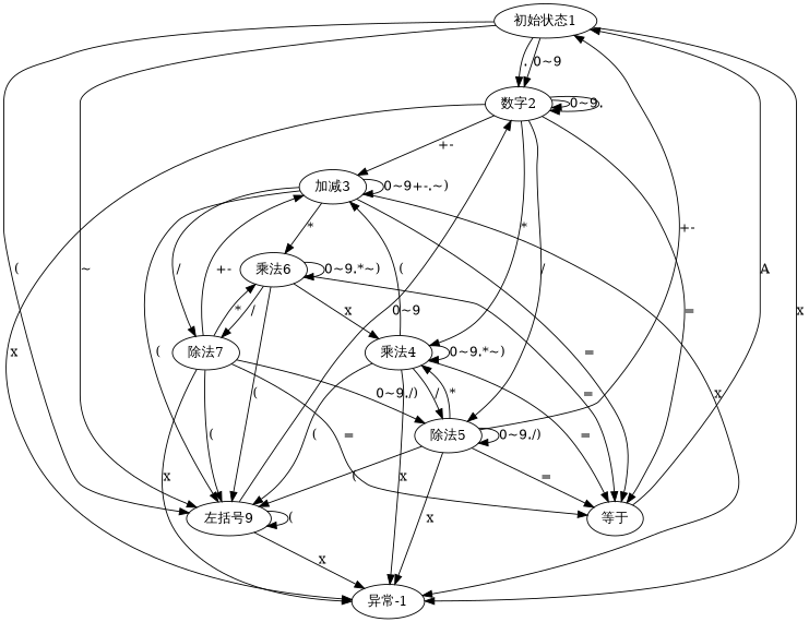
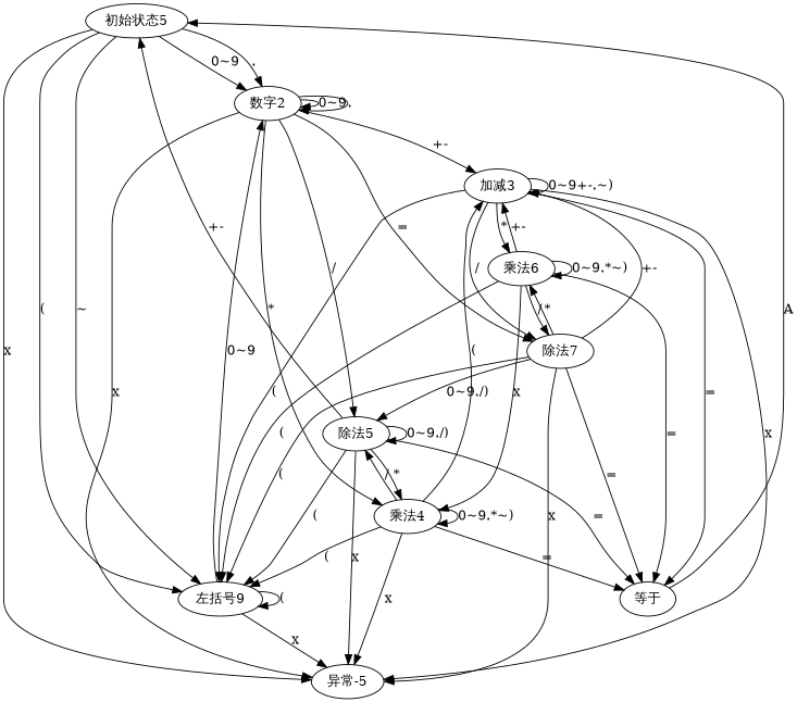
  digraph {
-   "初始状态1"
+   "初始状态1" [label="初始状态5"]
    "数字2"
    "左括号9"
-   "异常-1"
+   "异常-1" [label="异常-5"]
    "加减3"
    "乘法4"
    "除法5"
    "等于"
    "乘法6"
    "除法7"
    "初始状态1" -> "数字2" [label="0~9"]
    "初始状态1" -> "数字2" [label="."]
    "初始状态1" -> "左括号9" [label="("]
    "初始状态1" -> "左括号9" [label="~"]
    "初始状态1" -> "异常-1" [label=x]
    "数字2" -> "数字2" [label="0~9"]
    "数字2" -> "数字2" [label="."]
    "数字2" -> "异常-1" [label=x]
    "数字2" -> "加减3" [label="+-"]
    "数字2" -> "乘法4" [label="*"]
    "数字2" -> "除法5" [label="/"]
-   "数字2" -> "等于" [label="="]
+   "数字2" -> "除法7" [label="="]
    "左括号9" -> "数字2" [label="0~9"]
    "左括号9" -> "左括号9" [label="("]
    "左括号9" -> "异常-1" [label=x]
    "加减3" -> "左括号9" [label="("]
    "加减3" -> "异常-1" [label=x]
    "加减3" -> "加减3" [label="0~9+-.~)"]
    "加减3" -> "等于" [label="="]
    "加减3" -> "乘法6" [label="*"]
    "加减3" -> "除法7" [label="/"]
    "乘法4" -> "左括号9" [label="("]
    "乘法4" -> "异常-1" [label=x]
    "乘法4" -> "加减3" [label="("]
    "乘法4" -> "乘法4" [label="0~9.*~)"]
    "乘法4" -> "除法5" [label="/"]
    "乘法4" -> "等于" [label="="]
    "除法5" -> "初始状态1" [label="+-"]
    "除法5" -> "左括号9" [label="("]
    "除法5" -> "异常-1" [label=x]
    "除法5" -> "乘法4" [label="*"]
    "除法5" -> "除法5" [label="0~9./)"]
    "除法5" -> "等于" [label="="]
    "等于" -> "初始状态1" [label=A]
    "乘法6" -> "左括号9" [label="("]
+   "乘法6" -> "加减3" [label="+-"]
    "乘法6" -> "乘法4" [label=x]
    "乘法6" -> "等于" [label="="]
    "乘法6" -> "乘法6" [label="0~9.*~)"]
    "乘法6" -> "除法7" [label="/"]
    "除法7" -> "左括号9" [label="("]
    "除法7" -> "异常-1" [label=x]
    "除法7" -> "加减3" [label="+-"]
    "除法7" -> "除法5" [label="0~9./)"]
    "除法7" -> "等于" [label="="]
    "除法7" -> "乘法6" [label="*"]
  }
